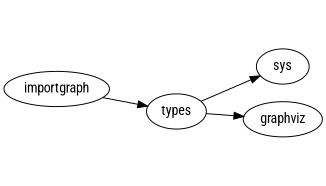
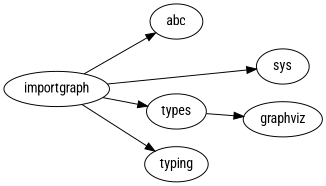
  digraph {
    fontname="Roboto Condensed"
    rankdir=LR
    node [fontname="Roboto Condensed"]
    edge [fontname="Roboto Condensed"]
    importgraph
+   abc
    sys
    types
+   typing
    graphviz
-   types -> sys
+   importgraph -> abc
+   importgraph -> sys
    importgraph -> types
+   importgraph -> typing
    types -> graphviz
  }
